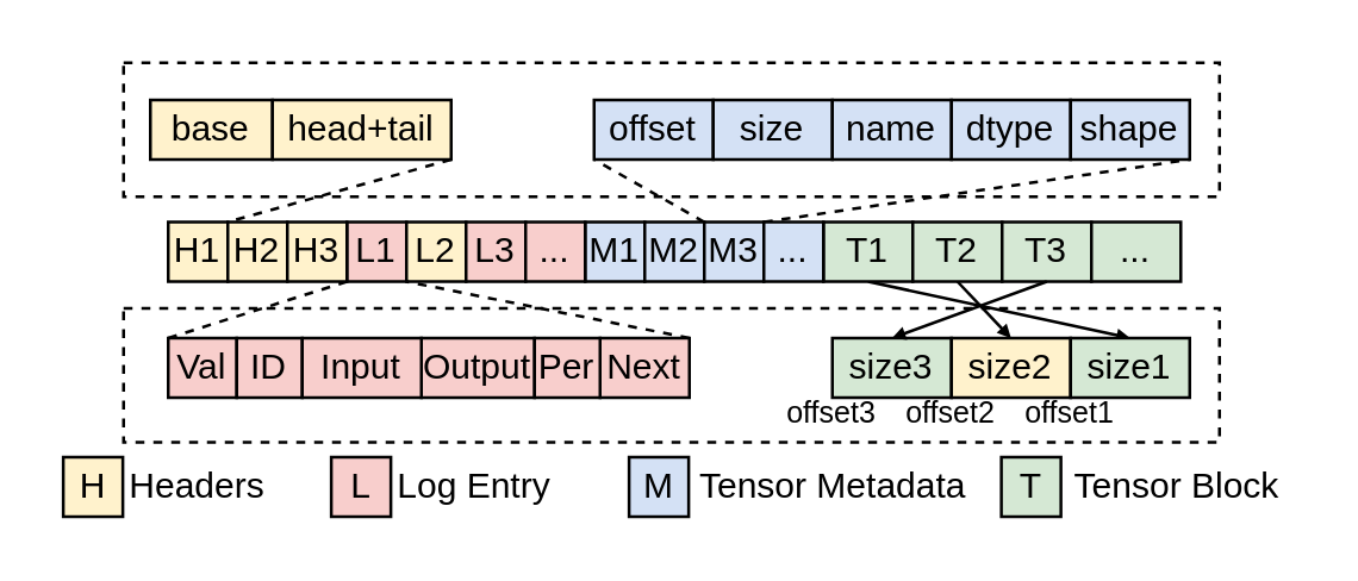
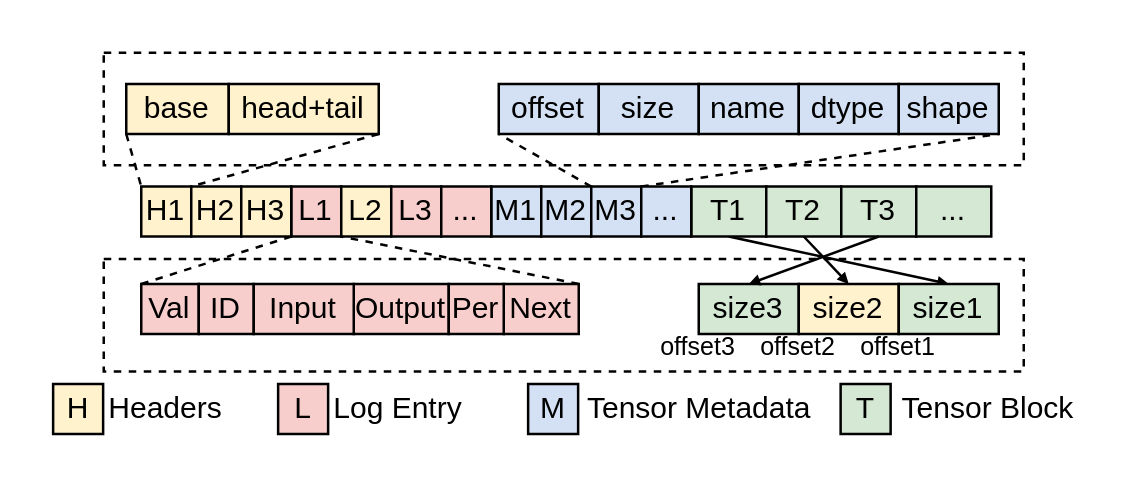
  <mxCell id="0" />
  <mxCell id="1" parent="0" />
  <mxCell id="2" value="" style="rounded=0;whiteSpace=wrap;html=1;fillColor=none;dashed=1;" parent="1" vertex="1"><mxGeometry x="41" y="20.5" width="368" height="45" as="geometry" /></mxCell>
  <mxCell id="3" value="" style="rounded=0;whiteSpace=wrap;html=1;fillColor=none;dashed=1;" parent="1" vertex="1"><mxGeometry x="41" y="103" width="368" height="45" as="geometry" /></mxCell>
  <mxCell id="4" value="" style="endArrow=none;dashed=1;html=1;rounded=0;entryX=0;entryY=1;entryDx=0;entryDy=0;exitX=0;exitY=0;exitDx=0;exitDy=0;" parent="1" source="12" target="19" edge="1"><mxGeometry width="50" height="50" relative="1" as="geometry"><mxPoint x="289" y="73" as="sourcePoint" /><mxPoint x="169.44" y="42.74" as="targetPoint" /></mxGeometry></mxCell>
  <mxCell id="5" style="rounded=0;orthogonalLoop=1;jettySize=auto;html=1;entryX=0.5;entryY=0;entryDx=0;entryDy=0;exitX=0.5;exitY=1;exitDx=0;exitDy=0;endSize=2;endArrow=block;endFill=1;" parent="1" source="6" target="31" edge="1"><mxGeometry relative="1" as="geometry" /></mxCell>
  <mxCell id="6" value="T1" style="whiteSpace=wrap;html=1;aspect=fixed;fillColor=#D5E8D4;" parent="1" vertex="1"><mxGeometry x="276" y="74" width="30" height="20" as="geometry" /></mxCell>
  <mxCell id="7" style="rounded=0;orthogonalLoop=1;jettySize=auto;html=1;entryX=0.5;entryY=0;entryDx=0;entryDy=0;exitX=0.5;exitY=1;exitDx=0;exitDy=0;endSize=2;endArrow=block;endFill=1;" parent="1" source="8" target="30" edge="1"><mxGeometry relative="1" as="geometry" /></mxCell>
  <mxCell id="8" value="T2" style="whiteSpace=wrap;html=1;aspect=fixed;fillColor=#D5E8D4;" parent="1" vertex="1"><mxGeometry x="306" y="74" width="30" height="20" as="geometry" /></mxCell>
  <mxCell id="9" value="T3" style="whiteSpace=wrap;html=1;aspect=fixed;fillColor=#D5E8D4;" parent="1" vertex="1"><mxGeometry x="336" y="74" width="30" height="20" as="geometry" /></mxCell>
  <mxCell id="10" value="M1" style="rounded=0;whiteSpace=wrap;html=1;fillColor=#D4E1F5;" parent="1" vertex="1"><mxGeometry x="196" y="74" width="20" height="20" as="geometry" /></mxCell>
  <mxCell id="11" value="M2" style="rounded=0;whiteSpace=wrap;html=1;fillColor=#D4E1F5;" parent="1" vertex="1"><mxGeometry x="216" y="74" width="20" height="20" as="geometry" /></mxCell>
  <mxCell id="12" value="M3" style="rounded=0;whiteSpace=wrap;html=1;fillColor=#D4E1F5;" parent="1" vertex="1"><mxGeometry x="236" y="74" width="20" height="20" as="geometry" /></mxCell>
  <mxCell id="13" value="L1" style="rounded=0;whiteSpace=wrap;html=1;fillColor=#F8CECC;" parent="1" vertex="1"><mxGeometry x="116" y="74" width="20" height="20" as="geometry" /></mxCell>
  <mxCell id="14" value="L2" style="rounded=0;whiteSpace=wrap;html=1;fillColor=#fff2cc;" parent="1" vertex="1"><mxGeometry x="136" y="74" width="20" height="20" as="geometry" /></mxCell>
  <mxCell id="15" value="L3" style="rounded=0;whiteSpace=wrap;html=1;fillColor=#F8CECC;" parent="1" vertex="1"><mxGeometry x="156" y="74" width="20" height="20" as="geometry" /></mxCell>
  <mxCell id="16" value="" style="endArrow=none;dashed=1;html=1;rounded=0;entryX=0;entryY=1;entryDx=0;entryDy=0;exitX=0;exitY=0;exitDx=0;exitDy=0;" parent="1" source="24" target="13" edge="1"><mxGeometry width="50" height="50" relative="1" as="geometry"><mxPoint x="148" y="118" as="sourcePoint" /><mxPoint x="179" y="61" as="targetPoint" /></mxGeometry></mxCell>
  <mxCell id="17" value="" style="endArrow=none;dashed=1;html=1;rounded=0;entryX=0;entryY=1;entryDx=0;entryDy=0;exitX=1;exitY=0;exitDx=0;exitDy=0;" parent="1" source="52" target="14" edge="1"><mxGeometry width="50" height="50" relative="1" as="geometry"><mxPoint x="324" y="118" as="sourcePoint" /><mxPoint x="209" y="103" as="targetPoint" /></mxGeometry></mxCell>
  <mxCell id="18" value="..." style="rounded=0;whiteSpace=wrap;html=1;fillColor=#F8CECC;" parent="1" vertex="1"><mxGeometry x="176" y="74" width="20" height="20" as="geometry" /></mxCell>
  <mxCell id="19" value="offset" style="rounded=0;whiteSpace=wrap;html=1;fillColor=#D4E1F5;" parent="1" vertex="1"><mxGeometry x="199" y="33" width="40" height="20" as="geometry" /></mxCell>
  <mxCell id="20" value="size" style="rounded=0;whiteSpace=wrap;html=1;fillColor=#D4E1F5;" parent="1" vertex="1"><mxGeometry x="239" y="33" width="40" height="20" as="geometry" /></mxCell>
  <mxCell id="21" value="name" style="rounded=0;whiteSpace=wrap;html=1;fillColor=#D4E1F5;" parent="1" vertex="1"><mxGeometry x="279" y="33" width="40" height="20" as="geometry" /></mxCell>
  <mxCell id="22" value="dtype" style="rounded=0;whiteSpace=wrap;html=1;fillColor=#D4E1F5;" parent="1" vertex="1"><mxGeometry x="319" y="33" width="40" height="20" as="geometry" /></mxCell>
  <mxCell id="23" value="shape" style="rounded=0;whiteSpace=wrap;html=1;fillColor=#D4E1F5;" parent="1" vertex="1"><mxGeometry x="359" y="33" width="40" height="20" as="geometry" /></mxCell>
  <mxCell id="24" value="Val" style="rounded=0;whiteSpace=wrap;html=1;fillColor=#F8CECC;" parent="1" vertex="1"><mxGeometry x="56" y="113" width="23" height="20" as="geometry" /></mxCell>
  <mxCell id="25" value="ID" style="rounded=0;whiteSpace=wrap;html=1;fillColor=#F8CECC;" parent="1" vertex="1"><mxGeometry x="79" y="113" width="22" height="20" as="geometry" /></mxCell>
  <mxCell id="26" value="Output" style="rounded=0;whiteSpace=wrap;html=1;fillColor=#F8CECC;" parent="1" vertex="1"><mxGeometry x="141" y="113" width="38" height="20" as="geometry" /></mxCell>
  <mxCell id="27" value="Input" style="rounded=0;whiteSpace=wrap;html=1;fillColor=#F8CECC;" parent="1" vertex="1"><mxGeometry x="101" y="113" width="40" height="20" as="geometry" /></mxCell>
  <mxCell id="28" value="" style="endArrow=none;dashed=1;html=1;rounded=0;entryX=1;entryY=1;entryDx=0;entryDy=0;exitX=1;exitY=0;exitDx=0;exitDy=0;" parent="1" source="12" target="23" edge="1"><mxGeometry width="50" height="50" relative="1" as="geometry"><mxPoint x="259" y="83" as="sourcePoint" /><mxPoint x="179" y="63" as="targetPoint" /></mxGeometry></mxCell>
  <mxCell id="29" value="size3" style="rounded=0;whiteSpace=wrap;html=1;fillColor=#D5E8D4;" parent="1" vertex="1"><mxGeometry x="279" y="113" width="40" height="20" as="geometry" /></mxCell>
  <mxCell id="30" value="size2" style="rounded=0;whiteSpace=wrap;html=1;fillColor=#fff2cc;" parent="1" vertex="1"><mxGeometry x="319" y="113" width="40" height="20" as="geometry" /></mxCell>
  <mxCell id="31" value="size1" style="rounded=0;whiteSpace=wrap;html=1;fillColor=#D5E8D4;" parent="1" vertex="1"><mxGeometry x="359" y="113" width="40" height="20" as="geometry" /></mxCell>
  <mxCell id="32" value="&lt;font style=&quot;font-size: 10px;&quot;&gt;offset3&lt;/font&gt;" style="text;html=1;align=center;verticalAlign=middle;whiteSpace=wrap;rounded=0;" parent="1" vertex="1"><mxGeometry x="259" y="133" width="40" height="10" as="geometry" /></mxCell>
  <mxCell id="33" value="&lt;font style=&quot;font-size: 10px;&quot;&gt;offset2&lt;/font&gt;" style="text;html=1;align=center;verticalAlign=middle;whiteSpace=wrap;rounded=0;" parent="1" vertex="1"><mxGeometry x="299" y="133" width="40" height="10" as="geometry" /></mxCell>
  <mxCell id="34" value="&lt;font style=&quot;font-size: 10px;&quot;&gt;offset1&lt;/font&gt;" style="text;html=1;align=center;verticalAlign=middle;whiteSpace=wrap;rounded=0;" parent="1" vertex="1"><mxGeometry x="339" y="133" width="40" height="10" as="geometry" /></mxCell>
  <mxCell id="35" style="rounded=0;orthogonalLoop=1;jettySize=auto;html=1;entryX=0.5;entryY=0;entryDx=0;entryDy=0;endSize=2;endArrow=block;endFill=1;exitX=0.5;exitY=1;exitDx=0;exitDy=0;" parent="1" source="9" target="29" edge="1"><mxGeometry relative="1" as="geometry" /></mxCell>
  <mxCell id="36" value="H1" style="rounded=0;whiteSpace=wrap;html=1;fillColor=#FFF2CC;" parent="1" vertex="1"><mxGeometry x="56" y="74" width="20" height="20" as="geometry" /></mxCell>
+ <mxCell id="37" style="rounded=0;orthogonalLoop=1;jettySize=auto;html=1;exitX=0;exitY=1;exitDx=0;exitDy=0;entryX=0;entryY=0;entryDx=0;entryDy=0;dashed=1;endArrow=none;endFill=0;" parent="1" source="38" target="36" edge="1"><mxGeometry relative="1" as="geometry" /></mxCell>
  <mxCell id="38" value="base" style="rounded=0;whiteSpace=wrap;html=1;fillColor=#FFF2CC;" parent="1" vertex="1"><mxGeometry x="50" y="33" width="41" height="20" as="geometry" /></mxCell>
  <mxCell id="39" value="..." style="rounded=0;whiteSpace=wrap;html=1;fillColor=#D4E1F5;" parent="1" vertex="1"><mxGeometry x="256" y="74" width="20" height="20" as="geometry" /></mxCell>
  <mxCell id="40" value="..." style="whiteSpace=wrap;html=1;aspect=fixed;fillColor=#D5E8D4;" parent="1" vertex="1"><mxGeometry x="366" y="74" width="30" height="20" as="geometry" /></mxCell>
  <mxCell id="41" style="rounded=0;orthogonalLoop=1;jettySize=auto;html=1;exitX=1;exitY=1;exitDx=0;exitDy=0;entryX=1;entryY=0;entryDx=0;entryDy=0;dashed=1;endArrow=none;endFill=0;" parent="1" source="54" target="36" edge="1"><mxGeometry relative="1" as="geometry"><mxPoint x="59" y="63" as="sourcePoint" /><mxPoint x="89" y="83" as="targetPoint" /></mxGeometry></mxCell>
  <mxCell id="42" value="H2" style="rounded=0;whiteSpace=wrap;html=1;fillColor=#FFF2CC;" parent="1" vertex="1"><mxGeometry x="76" y="74" width="20" height="20" as="geometry" /></mxCell>
  <mxCell id="43" value="H3" style="rounded=0;whiteSpace=wrap;html=1;fillColor=#FFF2CC;" parent="1" vertex="1"><mxGeometry x="96" y="74" width="20" height="20" as="geometry" /></mxCell>
  <mxCell id="44" value="H" style="rounded=0;whiteSpace=wrap;html=1;fillColor=#FFF2CC;" parent="1" vertex="1"><mxGeometry x="20.75" y="153" width="20" height="20" as="geometry" /></mxCell>
  <mxCell id="45" value="Headers" style="text;html=1;align=center;verticalAlign=middle;whiteSpace=wrap;rounded=0;" parent="1" vertex="1"><mxGeometry x="40.75" y="155.5" width="50" height="15" as="geometry" /></mxCell>
  <mxCell id="46" value="L" style="rounded=0;whiteSpace=wrap;html=1;fillColor=#F8CECC;" parent="1" vertex="1"><mxGeometry x="110.75" y="153" width="20" height="20" as="geometry" /></mxCell>
  <mxCell id="47" value="Log Entry" style="text;html=1;align=center;verticalAlign=middle;whiteSpace=wrap;rounded=0;" parent="1" vertex="1"><mxGeometry x="128.75" y="155.5" width="60" height="15" as="geometry" /></mxCell>
  <mxCell id="48" value="M" style="rounded=0;whiteSpace=wrap;html=1;fillColor=#D4E1F5;" parent="1" vertex="1"><mxGeometry x="210.75" y="153" width="20" height="20" as="geometry" /></mxCell>
  <mxCell id="49" value="Tensor Metadata" style="text;html=1;align=center;verticalAlign=middle;whiteSpace=wrap;rounded=0;" parent="1" vertex="1"><mxGeometry x="228.75" y="155.5" width="101" height="15" as="geometry" /></mxCell>
  <mxCell id="50" value="T" style="rounded=0;whiteSpace=wrap;html=1;fillColor=#D5E8D4;" parent="1" vertex="1"><mxGeometry x="335.75" y="153" width="20" height="20" as="geometry" /></mxCell>
  <mxCell id="51" value="Tensor Block" style="text;html=1;align=center;verticalAlign=middle;whiteSpace=wrap;rounded=0;" parent="1" vertex="1"><mxGeometry x="355.75" y="155.5" width="77.5" height="15" as="geometry" /></mxCell>
  <mxCell id="52" value="Next" style="rounded=0;whiteSpace=wrap;html=1;fillColor=#F8CECC;" parent="1" vertex="1"><mxGeometry x="201" y="113" width="30" height="20" as="geometry" /></mxCell>
  <mxCell id="53" value="Per" style="rounded=0;whiteSpace=wrap;html=1;fillColor=#F8CECC;" parent="1" vertex="1"><mxGeometry x="179" y="113" width="22" height="20" as="geometry" /></mxCell>
  <mxCell id="54" value="head+tail" style="rounded=0;whiteSpace=wrap;html=1;fillColor=#FFF2CC;" vertex="1" parent="1"><mxGeometry x="91" y="33" width="60" height="20" as="geometry" /></mxCell>
